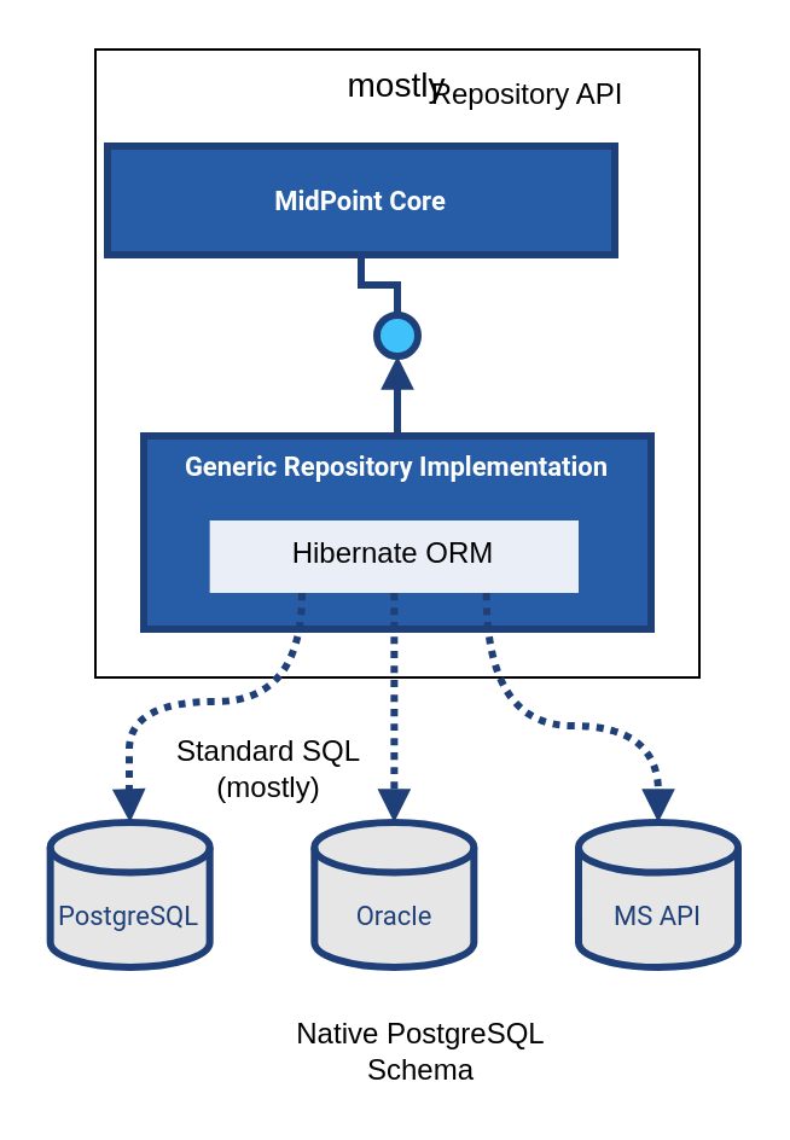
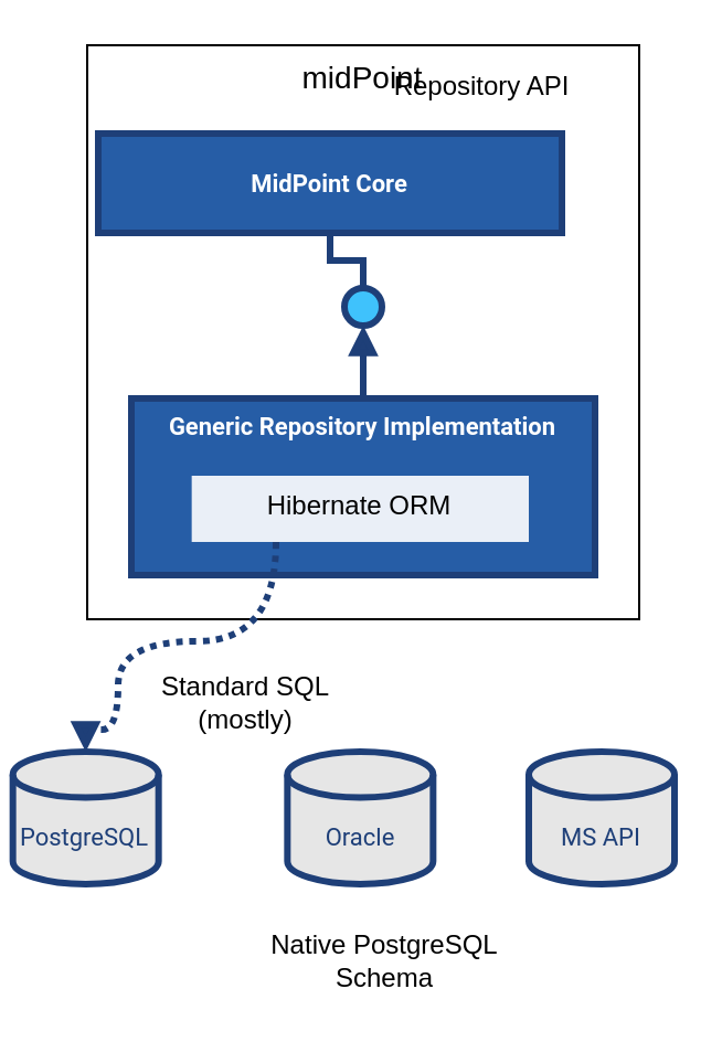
  <mxCell id="0" />
  <mxCell id="1" parent="0" />
- <mxCell id="2" value="&lt;font style=&quot;font-size: 14px&quot;&gt;mostly&lt;/font&gt;" style="rounded=0;whiteSpace=wrap;html=1;verticalAlign=top;" vertex="1" parent="1"><mxGeometry x="39" y="20" width="250" height="260" as="geometry" /></mxCell>
+ <mxCell id="2" value="&lt;font style=&quot;font-size: 14px&quot;&gt;midPoint&lt;/font&gt;" style="rounded=0;whiteSpace=wrap;html=1;verticalAlign=top;" vertex="1" parent="1"><mxGeometry x="39" y="20" width="250" height="260" as="geometry" /></mxCell>
  <mxCell id="3" value="MidPoint Core" style="rounded=0;whiteSpace=wrap;html=1;strokeWidth=3;perimeterSpacing=0;glass=0;strokeColor=#1E3F78;fillColor=#265DA6;fontFamily=Roboto;fontSource=https%3A%2F%2Ffonts.googleapis.com%2Fcss%3Ffamily%3DRoboto;fontColor=#FFFFFF;fontSize=11;fontStyle=1;spacing=2;" vertex="1" parent="1"><mxGeometry x="44" y="60" width="210" height="45" as="geometry" /></mxCell>
  <mxCell id="4" value="" style="ellipse;whiteSpace=wrap;html=1;aspect=fixed;rounded=0;glass=0;strokeColor=#1E3F78;strokeWidth=3;fillColor=#3FC2FC;" vertex="1" parent="1"><mxGeometry x="155.5" y="130" width="17" height="17" as="geometry" /></mxCell>
  <mxCell id="5" value="" style="endArrow=none;html=1;strokeWidth=3;strokeColor=#1E3F78;rounded=0;edgeStyle=orthogonalEdgeStyle;entryX=0.5;entryY=1;entryDx=0;entryDy=0;exitX=0.5;exitY=0;exitDx=0;exitDy=0;" edge="1" parent="1" source="4" target="3"><mxGeometry width="50" height="50" relative="1" as="geometry"><mxPoint x="164.83" y="130" as="sourcePoint" /><mxPoint x="444.83" y="280" as="targetPoint" /></mxGeometry></mxCell>
  <mxCell id="6" value="Repository API" style="text;html=1;strokeColor=none;fillColor=none;align=center;verticalAlign=middle;whiteSpace=wrap;rounded=0;" vertex="1" parent="1"><mxGeometry x="172.5" y="30.25" width="90" height="16.5" as="geometry" /></mxCell>
  <mxCell id="7" value="Generic Repository Implementation" style="rounded=0;whiteSpace=wrap;html=1;strokeWidth=3;perimeterSpacing=0;glass=0;strokeColor=#1E3F78;fillColor=#265DA6;fontFamily=Roboto;fontSource=https%3A%2F%2Ffonts.googleapis.com%2Fcss%3Ffamily%3DRoboto;fontColor=#FFFFFF;fontSize=11;fontStyle=1;spacing=2;verticalAlign=top;" vertex="1" parent="1"><mxGeometry x="59" y="180" width="210" height="80" as="geometry" /></mxCell>
  <mxCell id="8" value="" style="edgeStyle=elbowEdgeStyle;elbow=vertical;endArrow=block;html=1;fontFamily=Roboto;fontSource=https%3A%2F%2Ffonts.googleapis.com%2Fcss2%3Ffamily%3DRoboto%3Aital%2Cwght%401%2C300%26display%3Dswapp;fontSize=9;fontColor=#FFFFFF;strokeColor=#1E3F78;strokeWidth=3;endFill=1;rounded=0;exitX=0.5;exitY=0;exitDx=0;exitDy=0;entryX=0.5;entryY=1;entryDx=0;entryDy=0;" edge="1" parent="1" source="7" target="4"><mxGeometry width="50" height="50" relative="1" as="geometry"><mxPoint x="219" y="150" as="sourcePoint" /><mxPoint x="139" y="150" as="targetPoint" /></mxGeometry></mxCell>
  <mxCell id="9" value="Hibernate ORM" style="rounded=0;whiteSpace=wrap;html=1;strokeWidth=2;perimeterSpacing=0;glass=0;strokeColor=none;fillColor=#EAEFF7;verticalAlign=top;" vertex="1" parent="1"><mxGeometry x="86.33" y="215" width="152.67" height="30" as="geometry" /></mxCell>
- <mxCell id="10" value="PostgreSQL" style="shape=cylinder3;whiteSpace=wrap;html=1;boundedLbl=1;backgroundOutline=1;size=10.4;rounded=0;glass=0;fontFamily=Roboto;fontSource=https%3A%2F%2Ffonts.googleapis.com%2Fcss2%3Ffamily%3DRoboto%3Aital%2Cwght%401%2C300%26display%3Dswapp;fontSize=11;fontColor=#1E3F78;strokeColor=#1E3F78;strokeWidth=3;fillColor=#E6E6E6;align=center;sketch=0;shadow=0;" vertex="1" parent="1"><mxGeometry x="20.33" y="340" width="66" height="60" as="geometry" /></mxCell>
+ <mxCell id="10" value="PostgreSQL" style="shape=cylinder3;whiteSpace=wrap;html=1;boundedLbl=1;backgroundOutline=1;size=10.4;rounded=0;glass=0;fontFamily=Roboto;fontSource=https%3A%2F%2Ffonts.googleapis.com%2Fcss2%3Ffamily%3DRoboto%3Aital%2Cwght%401%2C300%26display%3Dswapp;fontSize=11;fontColor=#1E3F78;strokeColor=#1E3F78;strokeWidth=3;fillColor=#E6E6E6;align=center;sketch=0;shadow=0;" vertex="1" parent="1"><mxGeometry x="5.33" y="340" width="66" height="60" as="geometry" /></mxCell>
  <mxCell id="11" value="" style="curved=1;endArrow=block;html=1;strokeColor=#1E3F78;strokeWidth=3;endFill=1;dashed=1;dashPattern=1 1;rounded=0;edgeStyle=orthogonalEdgeStyle;exitX=0.25;exitY=1;exitDx=0;exitDy=0;entryX=0.5;entryY=0;entryDx=0;entryDy=0;entryPerimeter=0;" edge="1" parent="1" source="9" target="10"><mxGeometry width="50" height="50" relative="1" as="geometry"><mxPoint x="219" y="220" as="sourcePoint" /><mxPoint x="269" y="170" as="targetPoint" /><Array as="points"><mxPoint x="125" y="290" /><mxPoint x="53" y="290" /><mxPoint x="53" y="330" /></Array></mxGeometry></mxCell>
  <mxCell id="12" value="Oracle" style="shape=cylinder3;whiteSpace=wrap;html=1;boundedLbl=1;backgroundOutline=1;size=10.4;rounded=0;glass=0;fontFamily=Roboto;fontSource=https%3A%2F%2Ffonts.googleapis.com%2Fcss2%3Ffamily%3DRoboto%3Aital%2Cwght%401%2C300%26display%3Dswapp;fontSize=11;fontColor=#1E3F78;strokeColor=#1E3F78;strokeWidth=3;fillColor=#E6E6E6;align=center;sketch=0;shadow=0;" vertex="1" parent="1"><mxGeometry x="129.67" y="340" width="66" height="60" as="geometry" /></mxCell>
- <mxCell id="13" value="" style="curved=1;endArrow=block;html=1;strokeColor=#1E3F78;strokeWidth=3;endFill=1;dashed=1;dashPattern=1 1;rounded=0;edgeStyle=orthogonalEdgeStyle;exitX=0.5;exitY=1;exitDx=0;exitDy=0;entryX=0.5;entryY=0;entryDx=0;entryDy=0;entryPerimeter=0;" edge="1" parent="1" source="9" target="12"><mxGeometry width="50" height="50" relative="1" as="geometry"><mxPoint x="134.497" y="255" as="sourcePoint" /><mxPoint x="63.33" y="340" as="targetPoint" /><Array as="points"><mxPoint x="163" y="300" /><mxPoint x="163" y="330" /></Array></mxGeometry></mxCell>
  <mxCell id="14" value="MS API" style="shape=cylinder3;whiteSpace=wrap;html=1;boundedLbl=1;backgroundOutline=1;size=10.4;rounded=0;glass=0;fontFamily=Roboto;fontSource=https%3A%2F%2Ffonts.googleapis.com%2Fcss2%3Ffamily%3DRoboto%3Aital%2Cwght%401%2C300%26display%3Dswapp;fontSize=11;fontColor=#1E3F78;strokeColor=#1E3F78;strokeWidth=3;fillColor=#E6E6E6;align=center;sketch=0;shadow=0;" vertex="1" parent="1"><mxGeometry x="239" y="340" width="66" height="60" as="geometry" /></mxCell>
- <mxCell id="15" value="" style="curved=1;endArrow=block;html=1;strokeColor=#1E3F78;strokeWidth=3;endFill=1;dashed=1;dashPattern=1 1;rounded=0;edgeStyle=orthogonalEdgeStyle;exitX=0.75;exitY=1;exitDx=0;exitDy=0;entryX=0.5;entryY=0;entryDx=0;entryDy=0;entryPerimeter=0;" edge="1" parent="1" source="9" target="14"><mxGeometry width="50" height="50" relative="1" as="geometry"><mxPoint x="134.497" y="255" as="sourcePoint" /><mxPoint x="63.33" y="340" as="targetPoint" /><Array as="points"><mxPoint x="201" y="300" /><mxPoint x="272" y="300" /></Array></mxGeometry></mxCell>
  <mxCell id="16" value="Standard SQL&lt;br&gt;(mostly)" style="text;html=1;strokeColor=none;fillColor=none;align=center;verticalAlign=middle;whiteSpace=wrap;rounded=0;" vertex="1" parent="1"><mxGeometry x="65.5" y="310" width="90" height="16.5" as="geometry" /></mxCell>
  <mxCell id="17" value="Native PostgreSQL&lt;br&gt;Schema" style="text;html=1;strokeColor=none;fillColor=none;align=center;verticalAlign=middle;whiteSpace=wrap;rounded=0;" vertex="1" parent="1"><mxGeometry x="119" y="420" width="110" height="30" as="geometry" /></mxCell>
